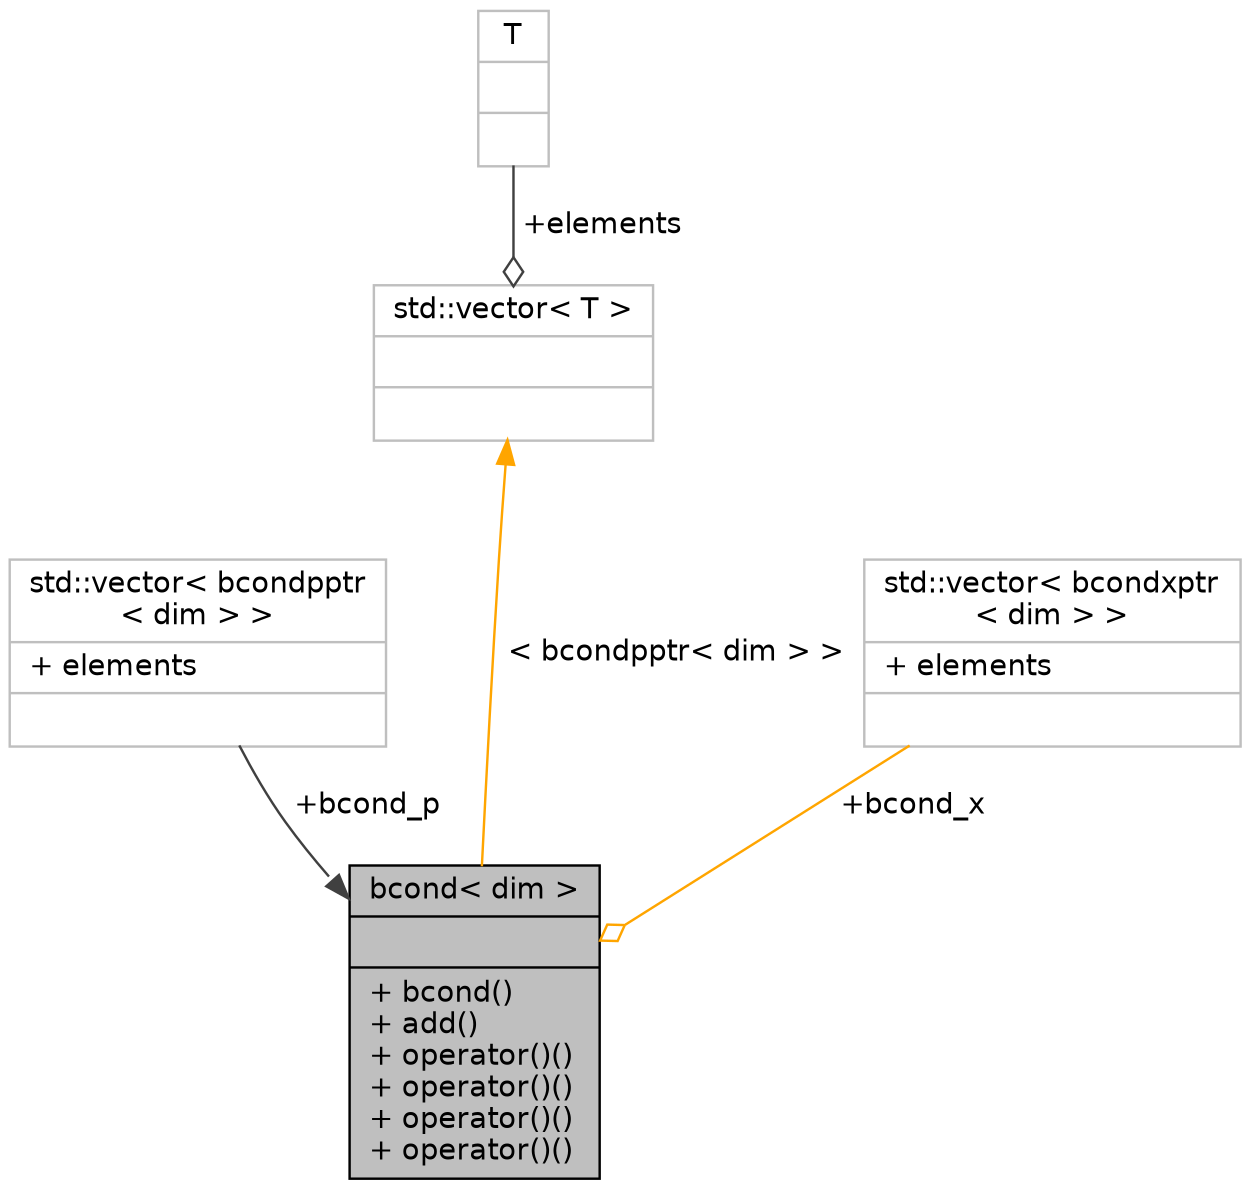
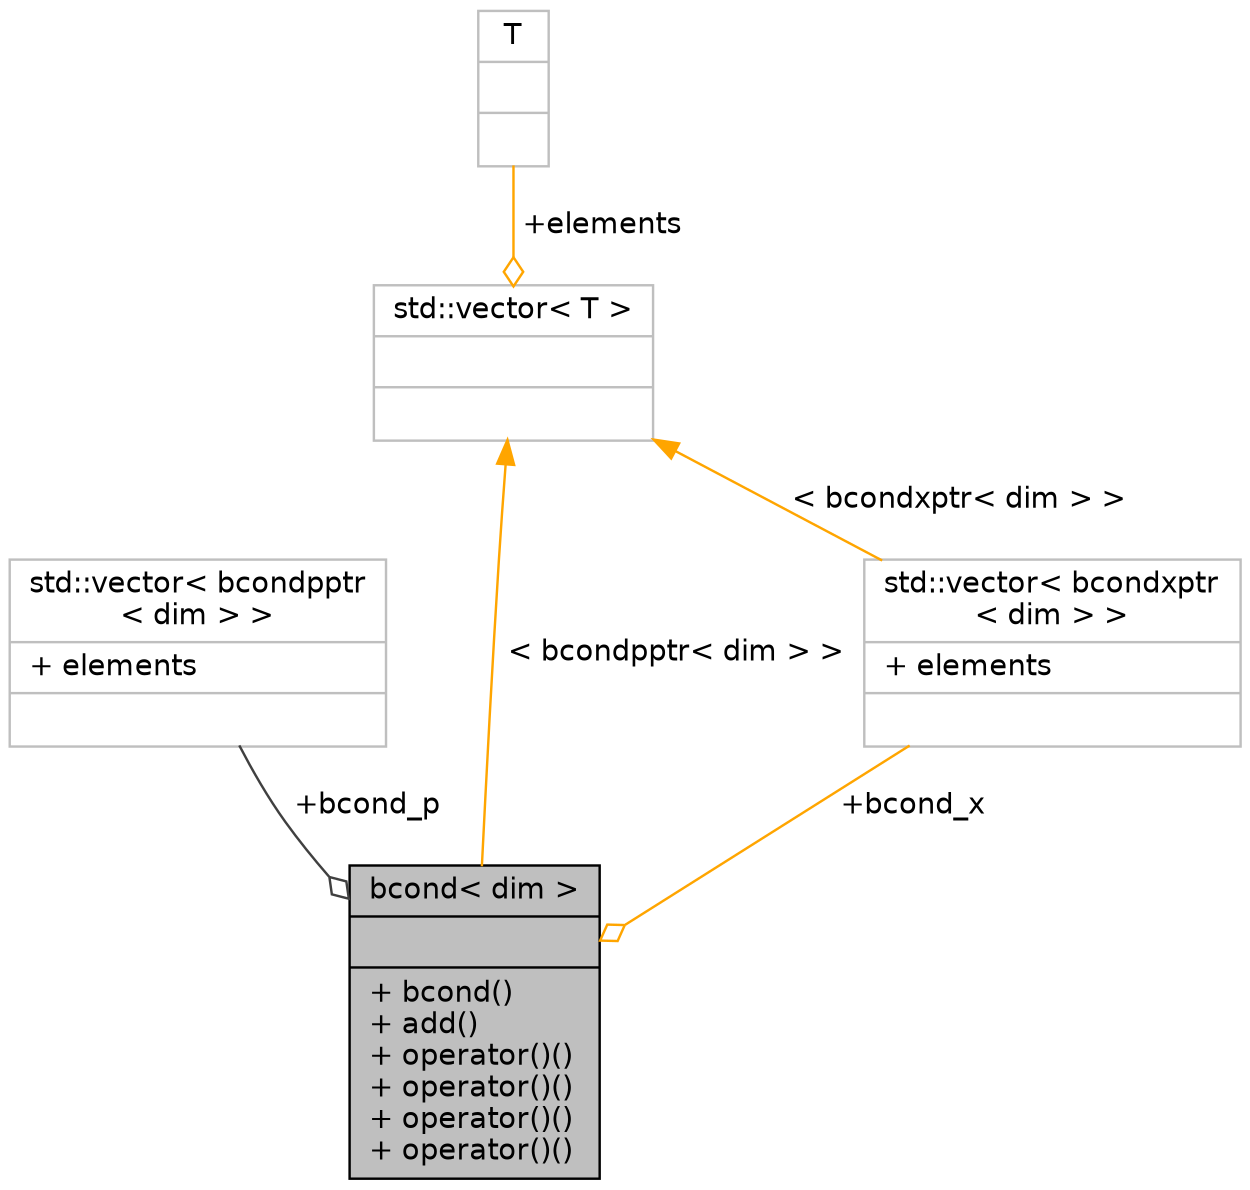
  digraph {
    node [color=grey75 fontname=Helvetica fontsize=12 shape=record]
    edge [arrowhead=odiamond color=orange fontname=Helvetica fontsize=12 labelfontname=Helvetica labelfontsize=12 style=solid]
    n1 [color=black fillcolor=grey75 fontcolor=black height=0.2 label="{bcond\< dim \>\n||+ bcond()\l+ add()\l+ operator()()\l+ operator()()\l+ operator()()\l+ operator()()\l}" style=filled width=0.4]
    n2 [height=0.2 label="{std::vector\< bcondpptr\l\< dim \> \>\n|+ elements\l|}" width=0.4]
    n3 [height=0.2 label="{std::vector\< T \>\n||}" width=0.4]
    n4 [height=0.2 label="{std::vector\< bcondxptr\l\< dim \> \>\n|+ elements\l|}" width=0.4]
    n5 [height=0.2 label="{T\n||}" width=0.4]
-   n2 -> n1 [arrowhead=normal color=grey25 label=" +bcond_p"]
+   n2 -> n1 [color=grey25 label=" +bcond_p"]
    n3 -> n1 [dir=back label=" \< bcondpptr\< dim \> \>" arrowhead=""]
+   n3 -> n4 [dir=back label=" \< bcondxptr\< dim \> \>" arrowhead=""]
    n4 -> n1 [label=" +bcond_x"]
-   n5 -> n3 [color=grey25 label=" +elements"]
+   n5 -> n3 [label=" +elements"]
  }
